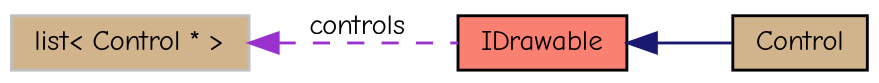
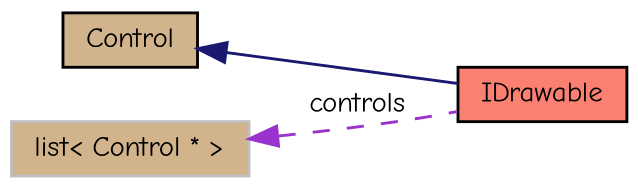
  digraph {
    fontname="Comic Neue"
    rankdir=LR
    node [color=black fillcolor=tan fontname="Comic Neue" fontsize=10 shape=record style=filled]
    edge [dir=back fontname="Comic Neue" fontsize=10 labelfontname=Helvetica labelfontsize=10]
    n1 [fontcolor=black height=0.2 label=Control width=0.4]
    n2 [fillcolor=salmon height=0.2 label=IDrawable width=0.4]
    n3 [color=grey75 height=0.2 label="list\< Control * \>" width=0.4]
-   n2 -> n1 [color=midnightblue style=solid]
+   n1 -> n2 [color=midnightblue style=solid]
    n3 -> n2 [color=darkorchid3 label=" controls" style=dashed]
  }
